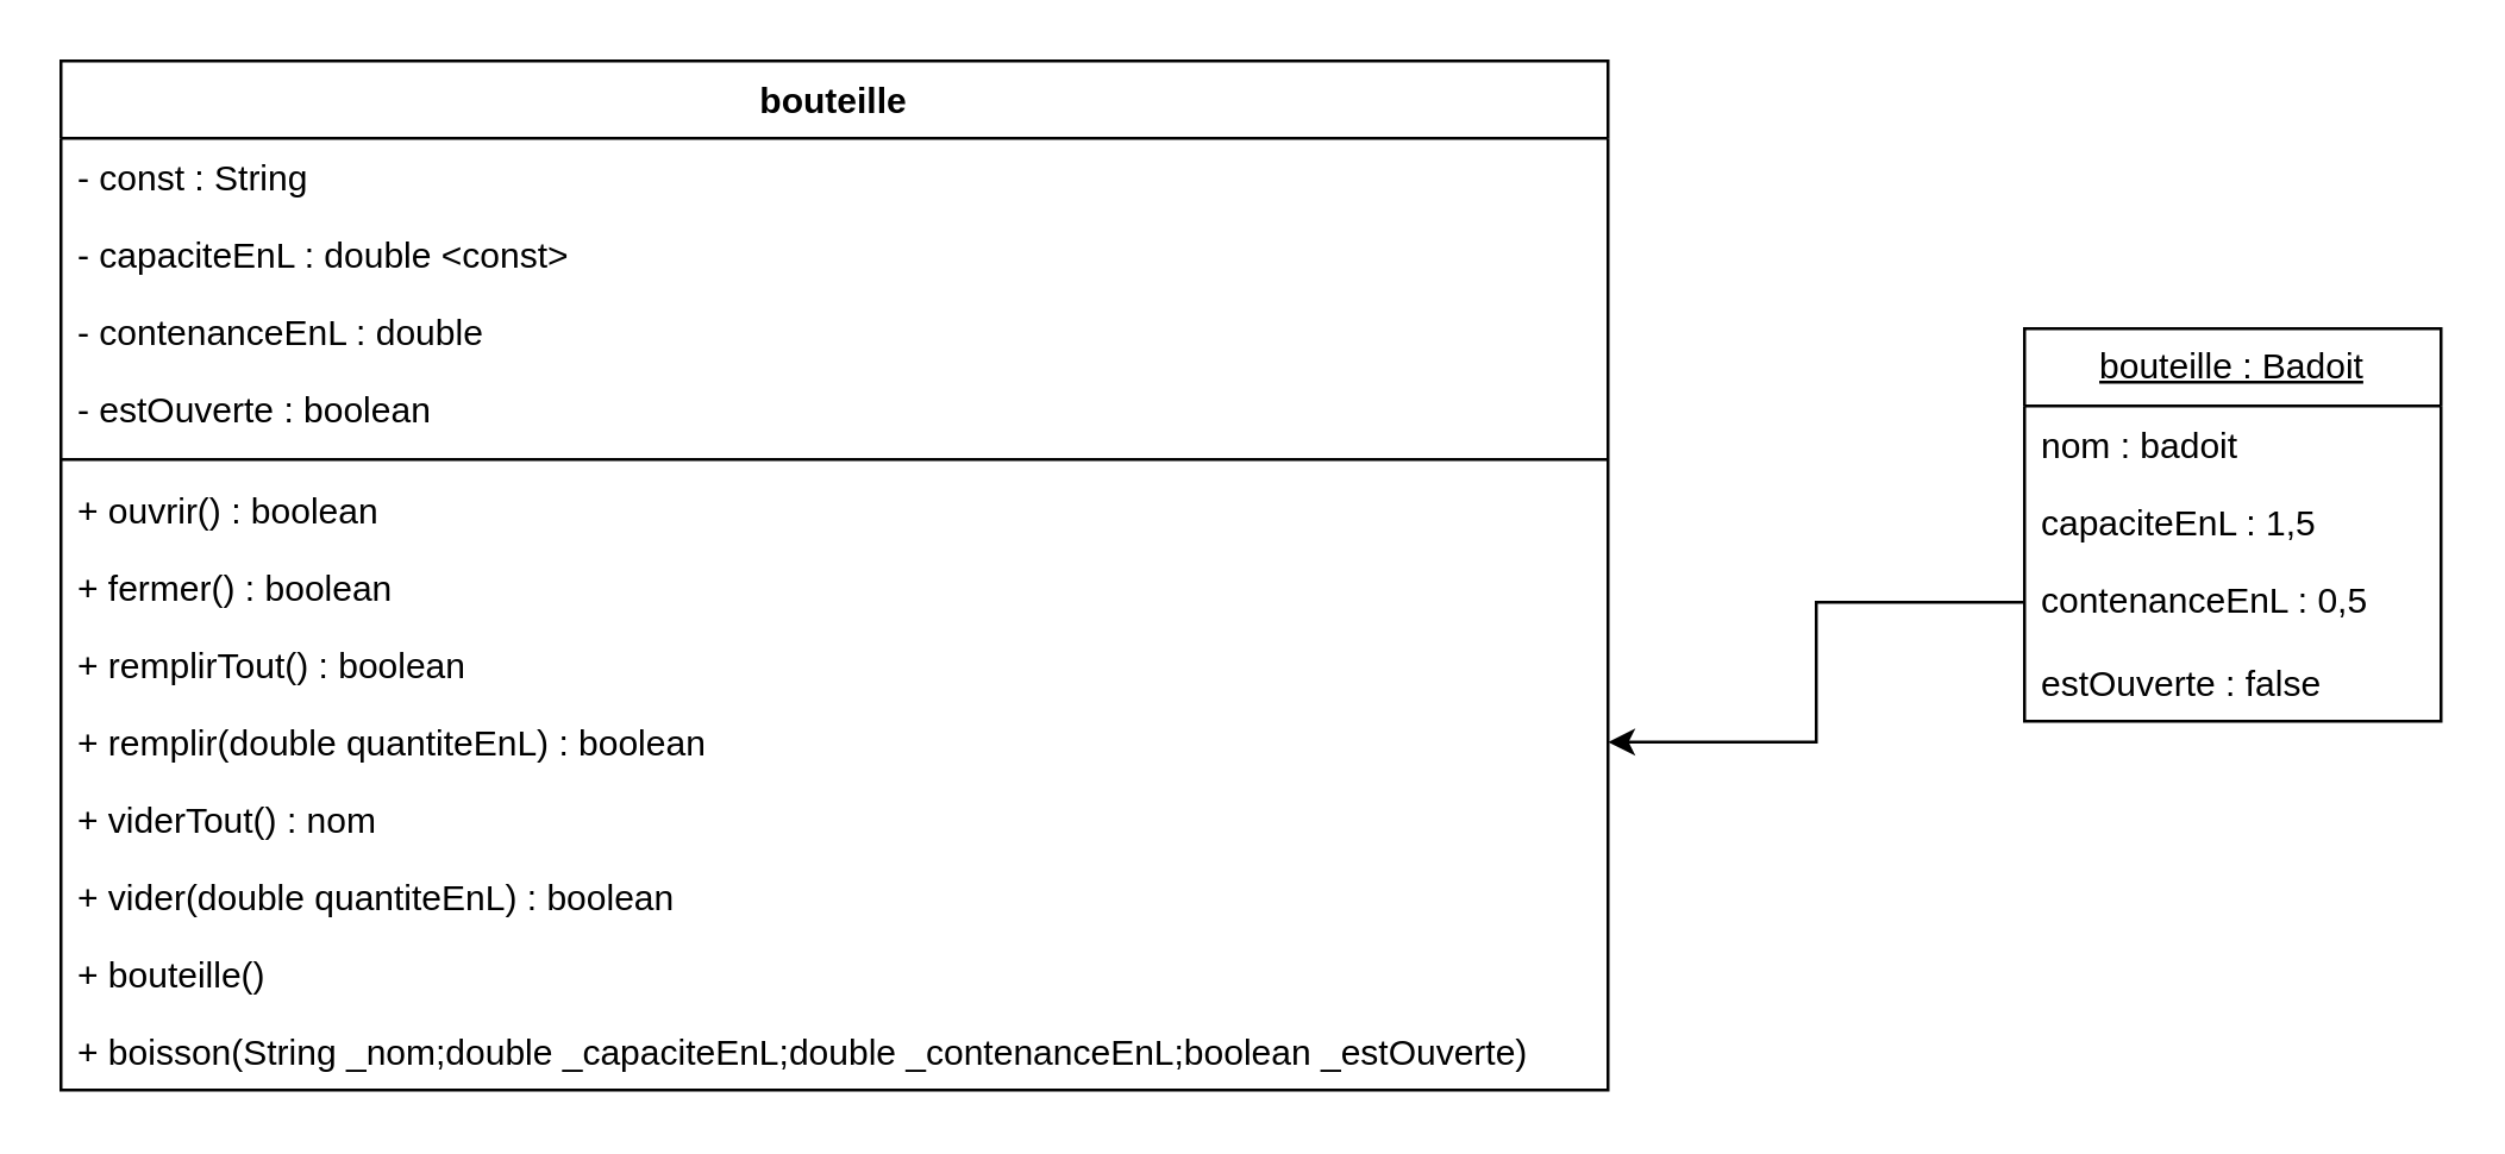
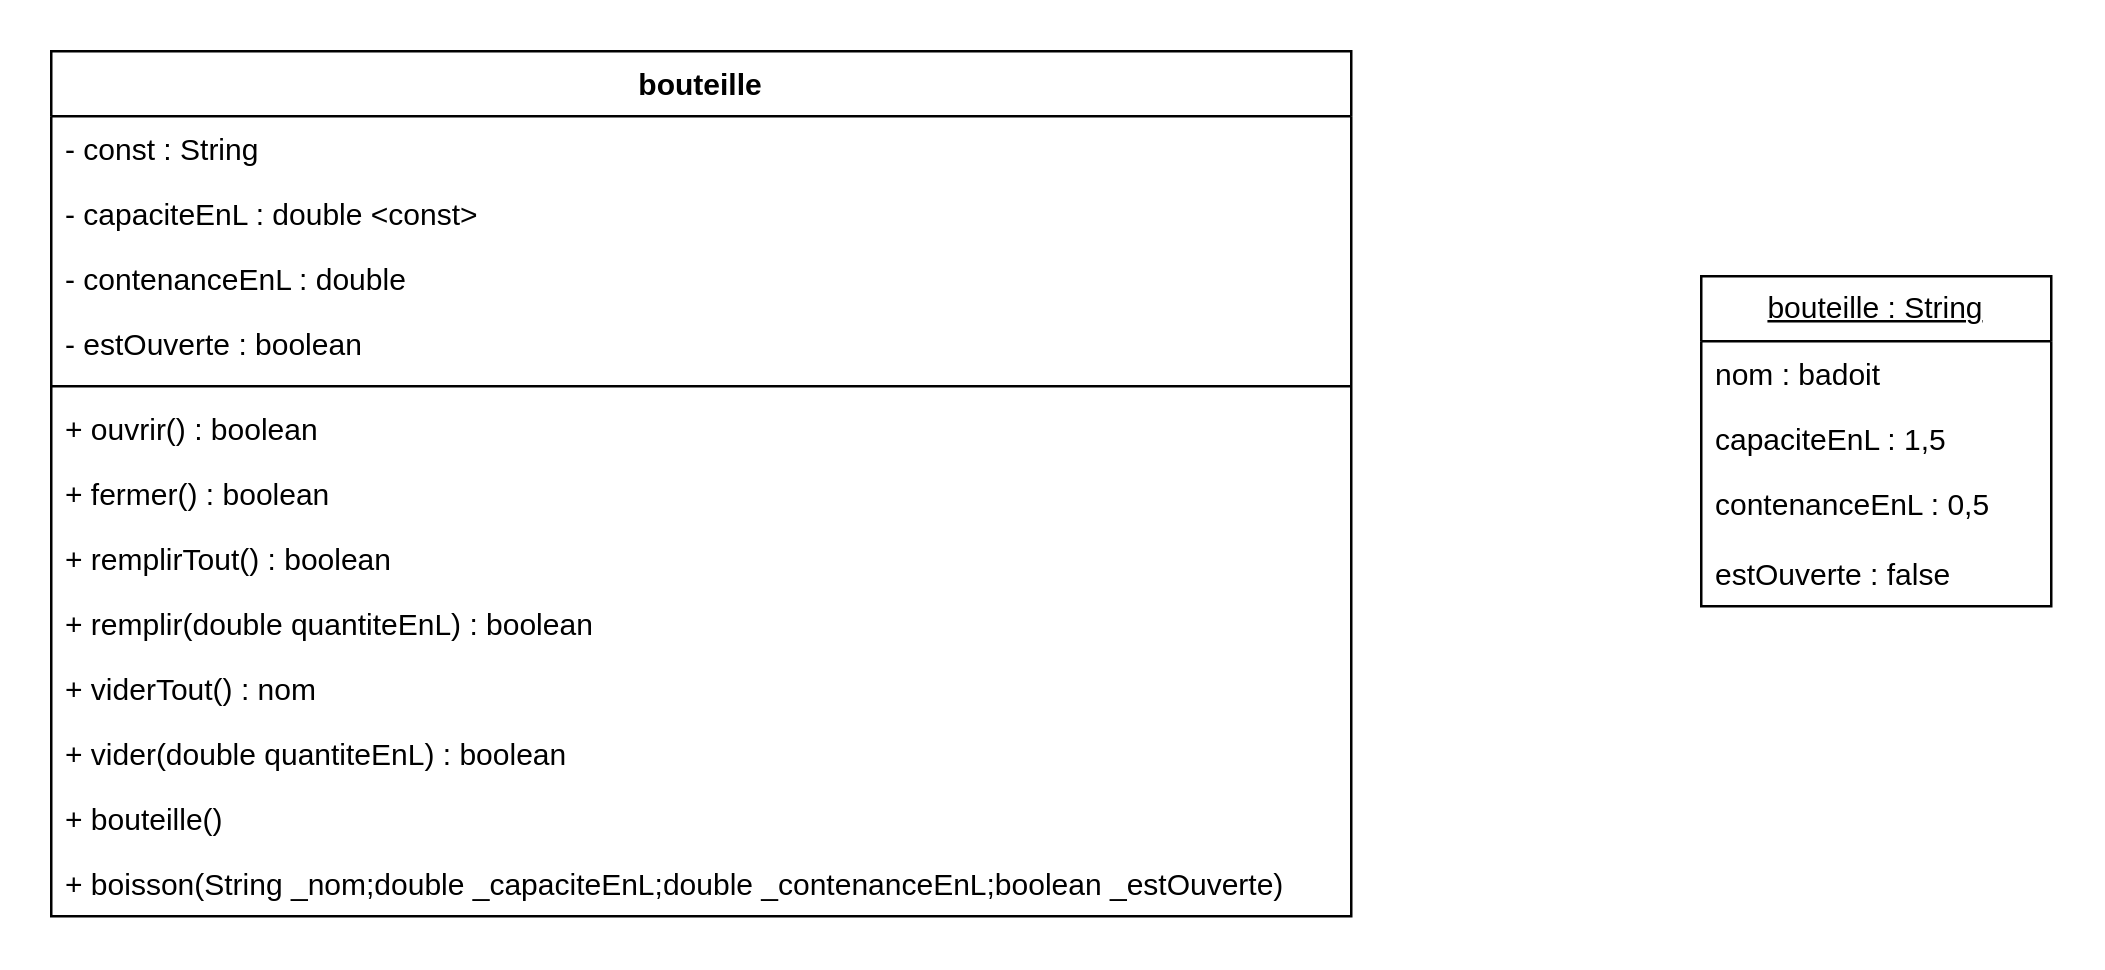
  <mxCell id="0" />
  <mxCell id="1" parent="0" />
  <mxCell id="2" value="bouteille" style="swimlane;fontStyle=1;align=center;verticalAlign=top;childLayout=stackLayout;horizontal=1;startSize=26;horizontalStack=0;resizeParent=1;resizeParentMax=0;resizeLast=0;collapsible=1;marginBottom=0;whiteSpace=wrap;html=1;" parent="1" vertex="1"><mxGeometry x="20" y="20" width="520" height="346" as="geometry" /></mxCell>
  <mxCell id="3" value="- const : String" style="text;strokeColor=none;fillColor=none;align=left;verticalAlign=top;spacingLeft=4;spacingRight=4;overflow=hidden;rotatable=0;points=[[0,0.5],[1,0.5]];portConstraint=eastwest;whiteSpace=wrap;html=1;" vertex="1" parent="2"><mxGeometry y="26" width="520" height="26" as="geometry" /></mxCell>
  <mxCell id="4" value="- capaciteEnL : double &amp;lt;const&amp;gt;" style="text;strokeColor=none;fillColor=none;align=left;verticalAlign=top;spacingLeft=4;spacingRight=4;overflow=hidden;rotatable=0;points=[[0,0.5],[1,0.5]];portConstraint=eastwest;whiteSpace=wrap;html=1;" parent="2" vertex="1"><mxGeometry y="52" width="520" height="26" as="geometry" /></mxCell>
  <mxCell id="5" value="- contenanceEnL : double" style="text;strokeColor=none;fillColor=none;align=left;verticalAlign=top;spacingLeft=4;spacingRight=4;overflow=hidden;rotatable=0;points=[[0,0.5],[1,0.5]];portConstraint=eastwest;whiteSpace=wrap;html=1;" parent="2" vertex="1"><mxGeometry y="78" width="520" height="26" as="geometry" /></mxCell>
  <mxCell id="6" value="- estOuverte : boolean" style="text;strokeColor=none;fillColor=none;align=left;verticalAlign=top;spacingLeft=4;spacingRight=4;overflow=hidden;rotatable=0;points=[[0,0.5],[1,0.5]];portConstraint=eastwest;whiteSpace=wrap;html=1;" parent="2" vertex="1"><mxGeometry y="104" width="520" height="26" as="geometry" /></mxCell>
  <mxCell id="7" value="" style="line;strokeWidth=1;fillColor=none;align=left;verticalAlign=middle;spacingTop=-1;spacingLeft=3;spacingRight=3;rotatable=0;labelPosition=right;points=[];portConstraint=eastwest;strokeColor=inherit;" parent="2" vertex="1"><mxGeometry y="130" width="520" height="8" as="geometry" /></mxCell>
  <mxCell id="8" value="+ ouvrir() : boolean" style="text;strokeColor=none;fillColor=none;align=left;verticalAlign=top;spacingLeft=4;spacingRight=4;overflow=hidden;rotatable=0;points=[[0,0.5],[1,0.5]];portConstraint=eastwest;whiteSpace=wrap;html=1;" parent="2" vertex="1"><mxGeometry y="138" width="520" height="26" as="geometry" /></mxCell>
  <mxCell id="9" value="+ fermer() : boolean" style="text;strokeColor=none;fillColor=none;align=left;verticalAlign=top;spacingLeft=4;spacingRight=4;overflow=hidden;rotatable=0;points=[[0,0.5],[1,0.5]];portConstraint=eastwest;whiteSpace=wrap;html=1;" parent="2" vertex="1"><mxGeometry y="164" width="520" height="26" as="geometry" /></mxCell>
  <mxCell id="10" value="+ remplirTout() : boolean" style="text;strokeColor=none;fillColor=none;align=left;verticalAlign=top;spacingLeft=4;spacingRight=4;overflow=hidden;rotatable=0;points=[[0,0.5],[1,0.5]];portConstraint=eastwest;whiteSpace=wrap;html=1;" vertex="1" parent="2"><mxGeometry y="190" width="520" height="26" as="geometry" /></mxCell>
  <mxCell id="11" value="+ remplir(double quantiteEnL) : boolean" style="text;strokeColor=none;fillColor=none;align=left;verticalAlign=top;spacingLeft=4;spacingRight=4;overflow=hidden;rotatable=0;points=[[0,0.5],[1,0.5]];portConstraint=eastwest;whiteSpace=wrap;html=1;" parent="2" vertex="1"><mxGeometry y="216" width="520" height="26" as="geometry" /></mxCell>
  <mxCell id="12" value="+ viderTout() : nom" style="text;strokeColor=none;fillColor=none;align=left;verticalAlign=top;spacingLeft=4;spacingRight=4;overflow=hidden;rotatable=0;points=[[0,0.5],[1,0.5]];portConstraint=eastwest;whiteSpace=wrap;html=1;" vertex="1" parent="2"><mxGeometry y="242" width="520" height="26" as="geometry" /></mxCell>
  <mxCell id="13" value="+ vider(double quantiteEnL) : boolean" style="text;strokeColor=none;fillColor=none;align=left;verticalAlign=top;spacingLeft=4;spacingRight=4;overflow=hidden;rotatable=0;points=[[0,0.5],[1,0.5]];portConstraint=eastwest;whiteSpace=wrap;html=1;" parent="2" vertex="1"><mxGeometry y="268" width="520" height="26" as="geometry" /></mxCell>
  <mxCell id="14" value="+ bouteille()" style="text;strokeColor=none;fillColor=none;align=left;verticalAlign=top;spacingLeft=4;spacingRight=4;overflow=hidden;rotatable=0;points=[[0,0.5],[1,0.5]];portConstraint=eastwest;whiteSpace=wrap;html=1;" parent="2" vertex="1"><mxGeometry y="294" width="520" height="26" as="geometry" /></mxCell>
  <mxCell id="15" value="+ boisson(String _nom;double _capaciteEnL;double _contenanceEnL;boolean _estOuverte)" style="text;strokeColor=none;fillColor=none;align=left;verticalAlign=top;spacingLeft=4;spacingRight=4;overflow=hidden;rotatable=0;points=[[0,0.5],[1,0.5]];portConstraint=eastwest;whiteSpace=wrap;html=1;" parent="2" vertex="1"><mxGeometry y="320" width="520" height="26" as="geometry" /></mxCell>
- <mxCell id="16" value="&lt;u&gt;bouteille : Badoit&lt;/u&gt;" style="swimlane;fontStyle=0;childLayout=stackLayout;horizontal=1;startSize=26;fillColor=none;horizontalStack=0;resizeParent=1;resizeParentMax=0;resizeLast=0;collapsible=1;marginBottom=0;whiteSpace=wrap;html=1;" parent="1" vertex="1"><mxGeometry x="680" y="110" width="140" height="132" as="geometry" /></mxCell>
+ <mxCell id="16" value="&lt;u&gt;bouteille : String&lt;/u&gt;" style="swimlane;fontStyle=0;childLayout=stackLayout;horizontal=1;startSize=26;fillColor=none;horizontalStack=0;resizeParent=1;resizeParentMax=0;resizeLast=0;collapsible=1;marginBottom=0;whiteSpace=wrap;html=1;" parent="1" vertex="1"><mxGeometry x="680" y="110" width="140" height="132" as="geometry" /></mxCell>
  <mxCell id="17" value="nom : badoit" style="text;strokeColor=none;fillColor=none;align=left;verticalAlign=top;spacingLeft=4;spacingRight=4;overflow=hidden;rotatable=0;points=[[0,0.5],[1,0.5]];portConstraint=eastwest;whiteSpace=wrap;html=1;" vertex="1" parent="16"><mxGeometry y="26" width="140" height="26" as="geometry" /></mxCell>
  <mxCell id="18" value="capaciteEnL : 1,5" style="text;strokeColor=none;fillColor=none;align=left;verticalAlign=top;spacingLeft=4;spacingRight=4;overflow=hidden;rotatable=0;points=[[0,0.5],[1,0.5]];portConstraint=eastwest;whiteSpace=wrap;html=1;" parent="16" vertex="1"><mxGeometry y="52" width="140" height="26" as="geometry" /></mxCell>
  <mxCell id="19" value="contenanceEnL : 0,5" style="text;strokeColor=none;fillColor=none;align=left;verticalAlign=top;spacingLeft=4;spacingRight=4;overflow=hidden;rotatable=0;points=[[0,0.5],[1,0.5]];portConstraint=eastwest;whiteSpace=wrap;html=1;" parent="16" vertex="1"><mxGeometry y="78" width="140" height="28" as="geometry" /></mxCell>
  <mxCell id="20" value="estOuverte : false" style="text;strokeColor=none;fillColor=none;align=left;verticalAlign=top;spacingLeft=4;spacingRight=4;overflow=hidden;rotatable=0;points=[[0,0.5],[1,0.5]];portConstraint=eastwest;whiteSpace=wrap;html=1;" parent="16" vertex="1"><mxGeometry y="106" width="140" height="26" as="geometry" /></mxCell>
- <mxCell id="21" style="edgeStyle=orthogonalEdgeStyle;rounded=0;orthogonalLoop=1;jettySize=auto;html=1;entryX=1;entryY=0.5;entryDx=0;entryDy=0;" parent="1" source="19" target="11" edge="1"><mxGeometry relative="1" as="geometry" /></mxCell>
